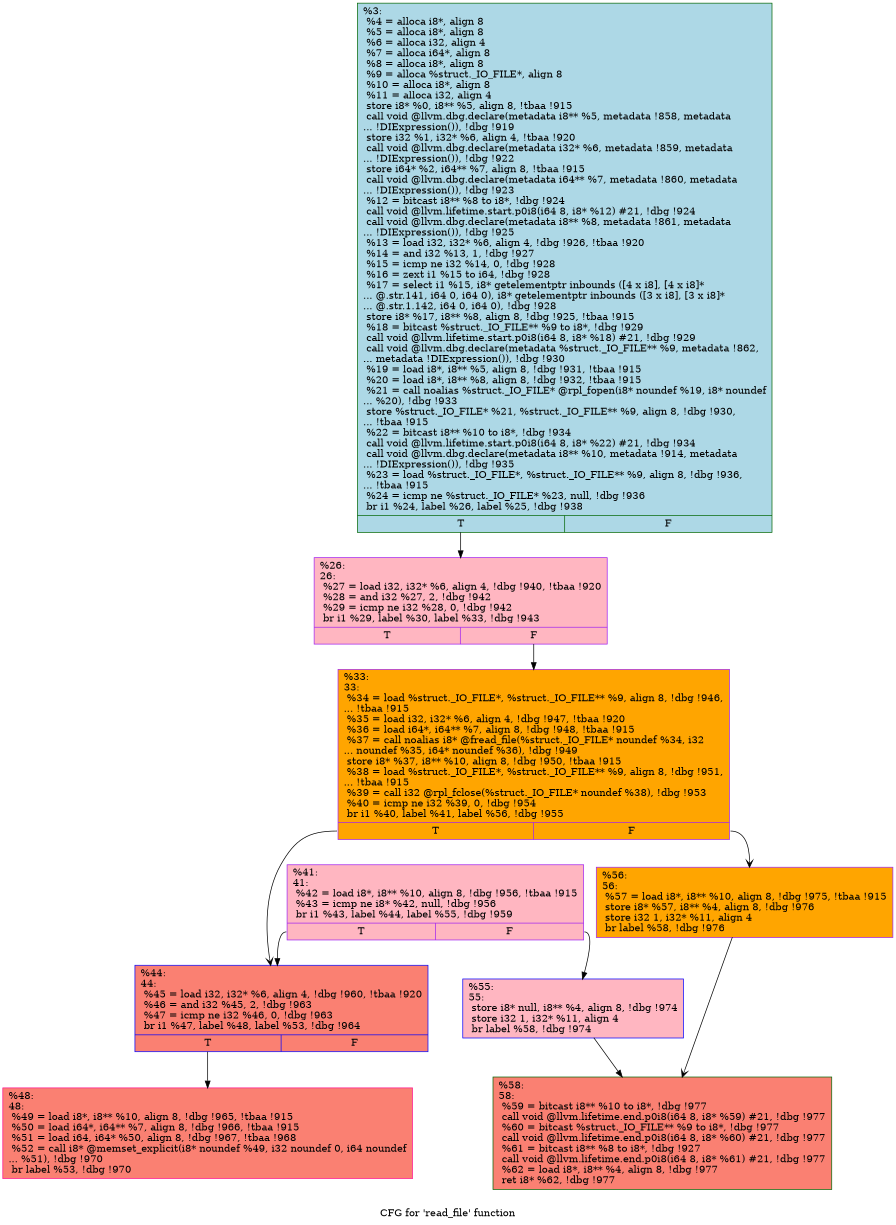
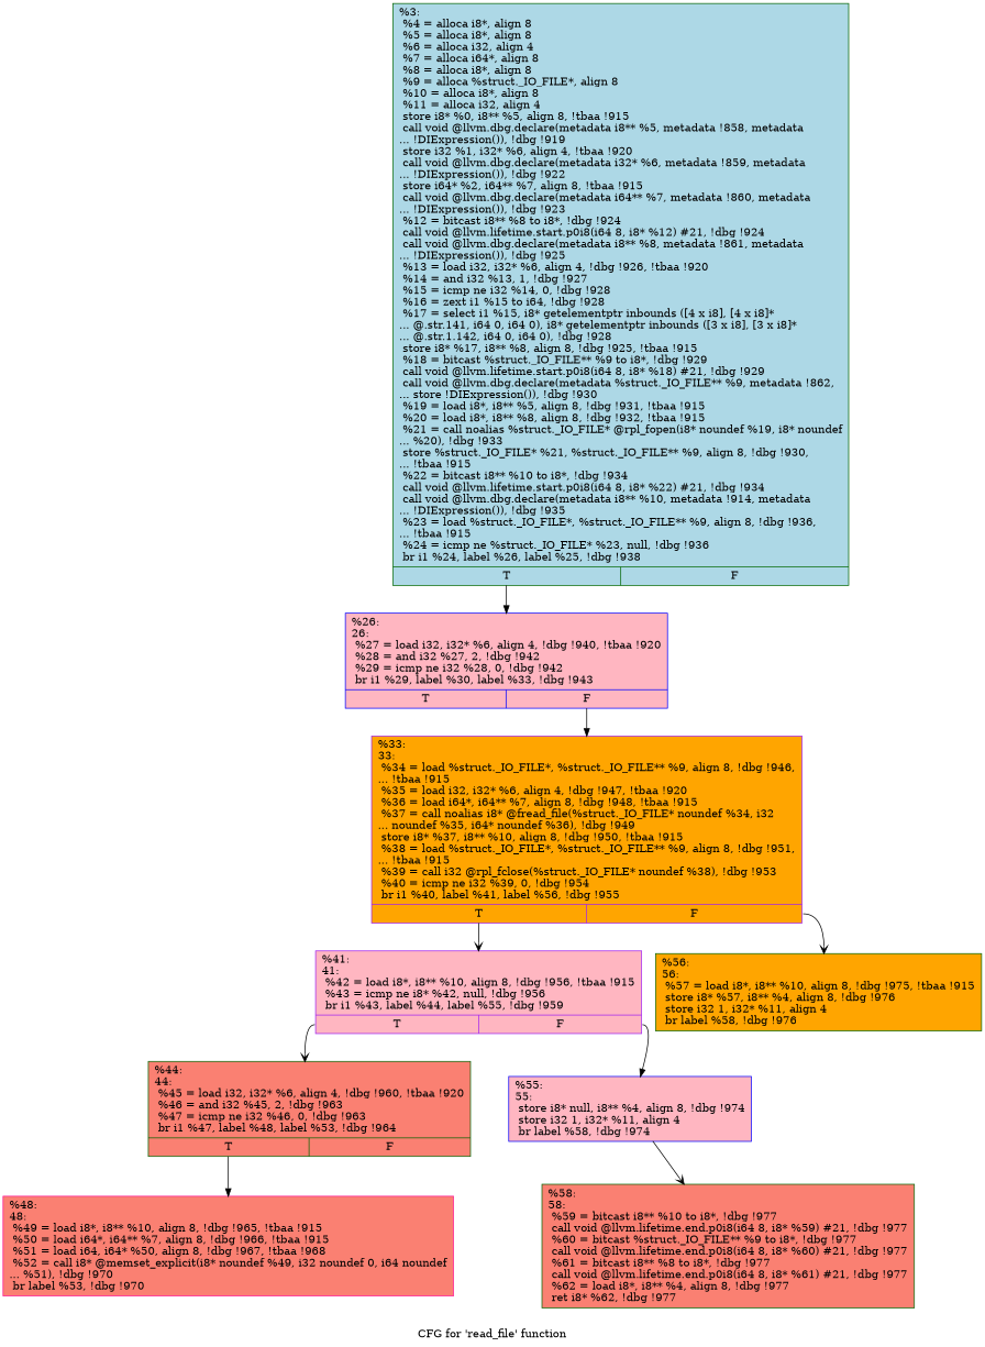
  digraph {
    label="CFG for 'read_file' function"
    node [color=purple fillcolor=lightpink shape=record style=filled]
    edge [arrowhead=normal tailport=s0]
-   n1 [color=darkgreen fillcolor=lightblue label="{%3:\l  %4 = alloca i8*, align 8\l  %5 = alloca i8*, align 8\l  %6 = alloca i32, align 4\l  %7 = alloca i64*, align 8\l  %8 = alloca i8*, align 8\l  %9 = alloca %struct._IO_FILE*, align 8\l  %10 = alloca i8*, align 8\l  %11 = alloca i32, align 4\l  store i8* %0, i8** %5, align 8, !tbaa !915\l  call void @llvm.dbg.declare(metadata i8** %5, metadata !858, metadata\l... !DIExpression()), !dbg !919\l  store i32 %1, i32* %6, align 4, !tbaa !920\l  call void @llvm.dbg.declare(metadata i32* %6, metadata !859, metadata\l... !DIExpression()), !dbg !922\l  store i64* %2, i64** %7, align 8, !tbaa !915\l  call void @llvm.dbg.declare(metadata i64** %7, metadata !860, metadata\l... !DIExpression()), !dbg !923\l  %12 = bitcast i8** %8 to i8*, !dbg !924\l  call void @llvm.lifetime.start.p0i8(i64 8, i8* %12) #21, !dbg !924\l  call void @llvm.dbg.declare(metadata i8** %8, metadata !861, metadata\l... !DIExpression()), !dbg !925\l  %13 = load i32, i32* %6, align 4, !dbg !926, !tbaa !920\l  %14 = and i32 %13, 1, !dbg !927\l  %15 = icmp ne i32 %14, 0, !dbg !928\l  %16 = zext i1 %15 to i64, !dbg !928\l  %17 = select i1 %15, i8* getelementptr inbounds ([4 x i8], [4 x i8]*\l... @.str.141, i64 0, i64 0), i8* getelementptr inbounds ([3 x i8], [3 x i8]*\l... @.str.1.142, i64 0, i64 0), !dbg !928\l  store i8* %17, i8** %8, align 8, !dbg !925, !tbaa !915\l  %18 = bitcast %struct._IO_FILE** %9 to i8*, !dbg !929\l  call void @llvm.lifetime.start.p0i8(i64 8, i8* %18) #21, !dbg !929\l  call void @llvm.dbg.declare(metadata %struct._IO_FILE** %9, metadata !862,\l... metadata !DIExpression()), !dbg !930\l  %19 = load i8*, i8** %5, align 8, !dbg !931, !tbaa !915\l  %20 = load i8*, i8** %8, align 8, !dbg !932, !tbaa !915\l  %21 = call noalias %struct._IO_FILE* @rpl_fopen(i8* noundef %19, i8* noundef\l... %20), !dbg !933\l  store %struct._IO_FILE* %21, %struct._IO_FILE** %9, align 8, !dbg !930,\l... !tbaa !915\l  %22 = bitcast i8** %10 to i8*, !dbg !934\l  call void @llvm.lifetime.start.p0i8(i64 8, i8* %22) #21, !dbg !934\l  call void @llvm.dbg.declare(metadata i8** %10, metadata !914, metadata\l... !DIExpression()), !dbg !935\l  %23 = load %struct._IO_FILE*, %struct._IO_FILE** %9, align 8, !dbg !936,\l... !tbaa !915\l  %24 = icmp ne %struct._IO_FILE* %23, null, !dbg !936\l  br i1 %24, label %26, label %25, !dbg !938\l|{<s0>T|<s1>F}}"]
-   n2 [label="{%26:\l26:                                               \l  %27 = load i32, i32* %6, align 4, !dbg !940, !tbaa !920\l  %28 = and i32 %27, 2, !dbg !942\l  %29 = icmp ne i32 %28, 0, !dbg !942\l  br i1 %29, label %30, label %33, !dbg !943\l|{<s0>T|<s1>F}}"]
+   n1 [color=darkgreen fillcolor=lightblue label="{%3:\l  %4 = alloca i8*, align 8\l  %5 = alloca i8*, align 8\l  %6 = alloca i32, align 4\l  %7 = alloca i64*, align 8\l  %8 = alloca i8*, align 8\l  %9 = alloca %struct._IO_FILE*, align 8\l  %10 = alloca i8*, align 8\l  %11 = alloca i32, align 4\l  store i8* %0, i8** %5, align 8, !tbaa !915\l  call void @llvm.dbg.declare(metadata i8** %5, metadata !858, metadata\l... !DIExpression()), !dbg !919\l  store i32 %1, i32* %6, align 4, !tbaa !920\l  call void @llvm.dbg.declare(metadata i32* %6, metadata !859, metadata\l... !DIExpression()), !dbg !922\l  store i64* %2, i64** %7, align 8, !tbaa !915\l  call void @llvm.dbg.declare(metadata i64** %7, metadata !860, metadata\l... !DIExpression()), !dbg !923\l  %12 = bitcast i8** %8 to i8*, !dbg !924\l  call void @llvm.lifetime.start.p0i8(i64 8, i8* %12) #21, !dbg !924\l  call void @llvm.dbg.declare(metadata i8** %8, metadata !861, metadata\l... !DIExpression()), !dbg !925\l  %13 = load i32, i32* %6, align 4, !dbg !926, !tbaa !920\l  %14 = and i32 %13, 1, !dbg !927\l  %15 = icmp ne i32 %14, 0, !dbg !928\l  %16 = zext i1 %15 to i64, !dbg !928\l  %17 = select i1 %15, i8* getelementptr inbounds ([4 x i8], [4 x i8]*\l... @.str.141, i64 0, i64 0), i8* getelementptr inbounds ([3 x i8], [3 x i8]*\l... @.str.1.142, i64 0, i64 0), !dbg !928\l  store i8* %17, i8** %8, align 8, !dbg !925, !tbaa !915\l  %18 = bitcast %struct._IO_FILE** %9 to i8*, !dbg !929\l  call void @llvm.lifetime.start.p0i8(i64 8, i8* %18) #21, !dbg !929\l  call void @llvm.dbg.declare(metadata %struct._IO_FILE** %9, metadata !862,\l... store !DIExpression()), !dbg !930\l  %19 = load i8*, i8** %5, align 8, !dbg !931, !tbaa !915\l  %20 = load i8*, i8** %8, align 8, !dbg !932, !tbaa !915\l  %21 = call noalias %struct._IO_FILE* @rpl_fopen(i8* noundef %19, i8* noundef\l... %20), !dbg !933\l  store %struct._IO_FILE* %21, %struct._IO_FILE** %9, align 8, !dbg !930,\l... !tbaa !915\l  %22 = bitcast i8** %10 to i8*, !dbg !934\l  call void @llvm.lifetime.start.p0i8(i64 8, i8* %22) #21, !dbg !934\l  call void @llvm.dbg.declare(metadata i8** %10, metadata !914, metadata\l... !DIExpression()), !dbg !935\l  %23 = load %struct._IO_FILE*, %struct._IO_FILE** %9, align 8, !dbg !936,\l... !tbaa !915\l  %24 = icmp ne %struct._IO_FILE* %23, null, !dbg !936\l  br i1 %24, label %26, label %25, !dbg !938\l|{<s0>T|<s1>F}}"]
+   n2 [color=blue label="{%26:\l26:                                               \l  %27 = load i32, i32* %6, align 4, !dbg !940, !tbaa !920\l  %28 = and i32 %27, 2, !dbg !942\l  %29 = icmp ne i32 %28, 0, !dbg !942\l  br i1 %29, label %30, label %33, !dbg !943\l|{<s0>T|<s1>F}}"]
    n3 [fillcolor=orange label="{%33:\l33:                                               \l  %34 = load %struct._IO_FILE*, %struct._IO_FILE** %9, align 8, !dbg !946,\l... !tbaa !915\l  %35 = load i32, i32* %6, align 4, !dbg !947, !tbaa !920\l  %36 = load i64*, i64** %7, align 8, !dbg !948, !tbaa !915\l  %37 = call noalias i8* @fread_file(%struct._IO_FILE* noundef %34, i32\l... noundef %35, i64* noundef %36), !dbg !949\l  store i8* %37, i8** %10, align 8, !dbg !950, !tbaa !915\l  %38 = load %struct._IO_FILE*, %struct._IO_FILE** %9, align 8, !dbg !951,\l... !tbaa !915\l  %39 = call i32 @rpl_fclose(%struct._IO_FILE* noundef %38), !dbg !953\l  %40 = icmp ne i32 %39, 0, !dbg !954\l  br i1 %40, label %41, label %56, !dbg !955\l|{<s0>T|<s1>F}}"]
    n4 [label="{%41:\l41:                                               \l  %42 = load i8*, i8** %10, align 8, !dbg !956, !tbaa !915\l  %43 = icmp ne i8* %42, null, !dbg !956\l  br i1 %43, label %44, label %55, !dbg !959\l|{<s0>T|<s1>F}}"]
-   n5 [fillcolor=orange label="{%56:\l56:                                               \l  %57 = load i8*, i8** %10, align 8, !dbg !975, !tbaa !915\l  store i8* %57, i8** %4, align 8, !dbg !976\l  store i32 1, i32* %11, align 4\l  br label %58, !dbg !976\l}"]
-   n6 [color=darkgreen fillcolor=salmon label="{%58:\l58:                                               \l  %59 = bitcast i8** %10 to i8*, !dbg !977\l  call void @llvm.lifetime.end.p0i8(i64 8, i8* %59) #21, !dbg !977\l  %60 = bitcast %struct._IO_FILE** %9 to i8*, !dbg !977\l  call void @llvm.lifetime.end.p0i8(i64 8, i8* %60) #21, !dbg !977\l  %61 = bitcast i8** %8 to i8*, !dbg !927\l  call void @llvm.lifetime.end.p0i8(i64 8, i8* %61) #21, !dbg !977\l  %62 = load i8*, i8** %4, align 8, !dbg !977\l  ret i8* %62, !dbg !977\l}"]
-   n7 [color=blue fillcolor=salmon label="{%44:\l44:                                               \l  %45 = load i32, i32* %6, align 4, !dbg !960, !tbaa !920\l  %46 = and i32 %45, 2, !dbg !963\l  %47 = icmp ne i32 %46, 0, !dbg !963\l  br i1 %47, label %48, label %53, !dbg !964\l|{<s0>T|<s1>F}}"]
+   n5 [color=darkgreen fillcolor=orange label="{%56:\l56:                                               \l  %57 = load i8*, i8** %10, align 8, !dbg !975, !tbaa !915\l  store i8* %57, i8** %4, align 8, !dbg !976\l  store i32 1, i32* %11, align 4\l  br label %58, !dbg !976\l}"]
+   n6 [color=darkgreen fillcolor=salmon label="{%58:\l58:                                               \l  %59 = bitcast i8** %10 to i8*, !dbg !977\l  call void @llvm.lifetime.end.p0i8(i64 8, i8* %59) #21, !dbg !977\l  %60 = bitcast %struct._IO_FILE** %9 to i8*, !dbg !977\l  call void @llvm.lifetime.end.p0i8(i64 8, i8* %60) #21, !dbg !977\l  %61 = bitcast i8** %8 to i8*, !dbg !977\l  call void @llvm.lifetime.end.p0i8(i64 8, i8* %61) #21, !dbg !977\l  %62 = load i8*, i8** %4, align 8, !dbg !977\l  ret i8* %62, !dbg !977\l}"]
+   n7 [color=darkgreen fillcolor=salmon label="{%44:\l44:                                               \l  %45 = load i32, i32* %6, align 4, !dbg !960, !tbaa !920\l  %46 = and i32 %45, 2, !dbg !963\l  %47 = icmp ne i32 %46, 0, !dbg !963\l  br i1 %47, label %48, label %53, !dbg !964\l|{<s0>T|<s1>F}}"]
    n8 [color=blue label="{%55:\l55:                                               \l  store i8* null, i8** %4, align 8, !dbg !974\l  store i32 1, i32* %11, align 4\l  br label %58, !dbg !974\l}"]
    n9 [color=deeppink fillcolor=salmon label="{%48:\l48:                                               \l  %49 = load i8*, i8** %10, align 8, !dbg !965, !tbaa !915\l  %50 = load i64*, i64** %7, align 8, !dbg !966, !tbaa !915\l  %51 = load i64, i64* %50, align 8, !dbg !967, !tbaa !968\l  %52 = call i8* @memset_explicit(i8* noundef %49, i32 noundef 0, i64 noundef\l... %51), !dbg !970\l  br label %53, !dbg !970\l}"]
    n1 -> n2
    n2 -> n3 [tailport=s1]
-   n3 -> n7 [arrowhead=vee]
+   n3 -> n4 [arrowhead=vee]
    n3 -> n5 [arrowhead=vee tailport=s1]
-   n4 -> n7
+   n4 -> n7 [arrowhead=vee]
    n4 -> n8 [tailport=s1]
-   n5 -> n6 [arrowhead=vee tailport=""]
    n7 -> n9
-   n8 -> n6 [tailport=""]
+   n8 -> n6 [arrowhead=vee tailport=""]
  }
